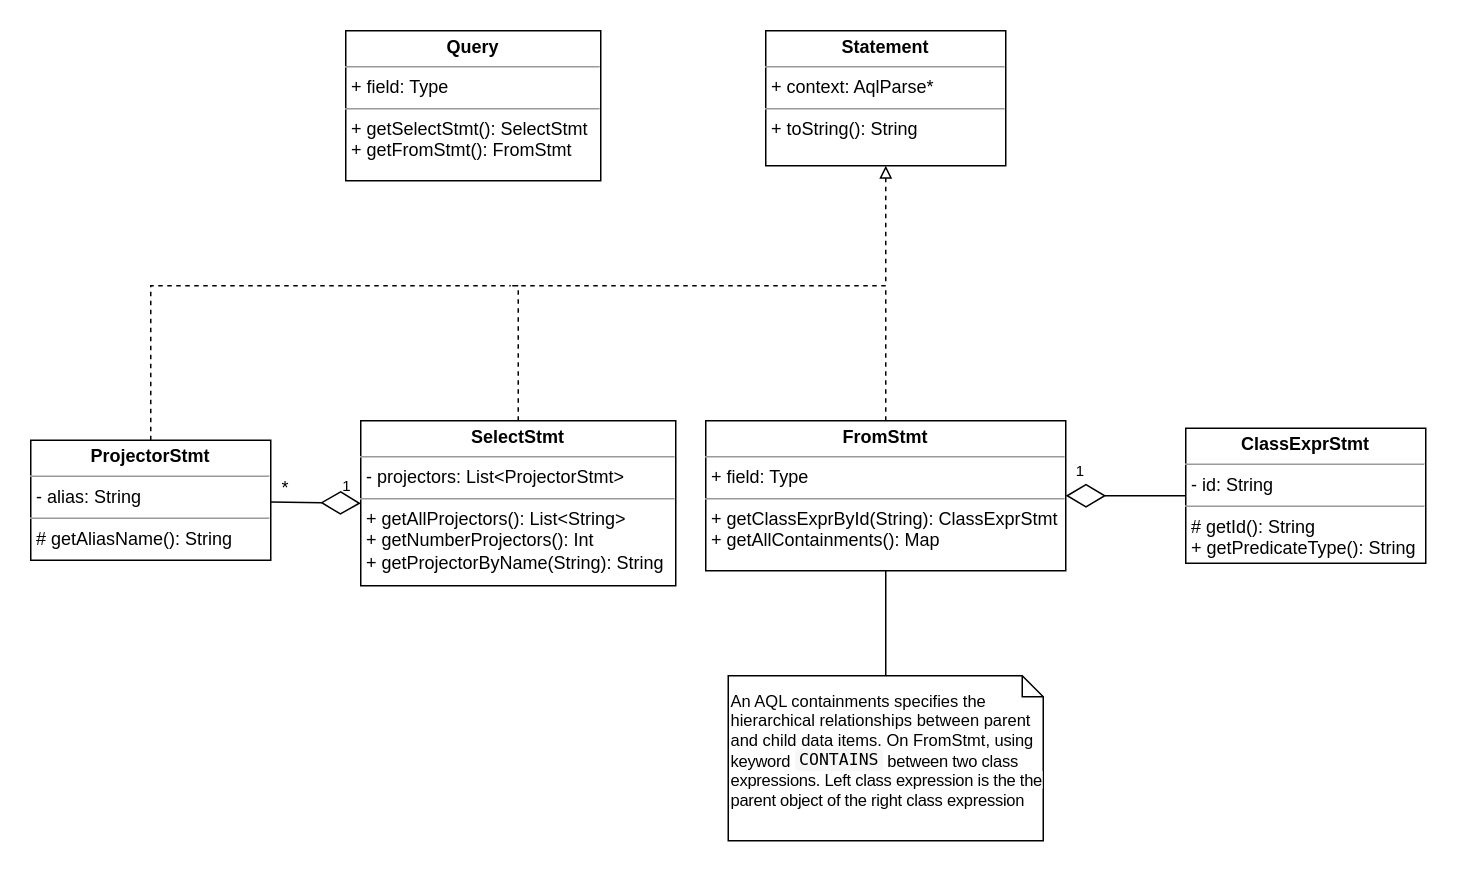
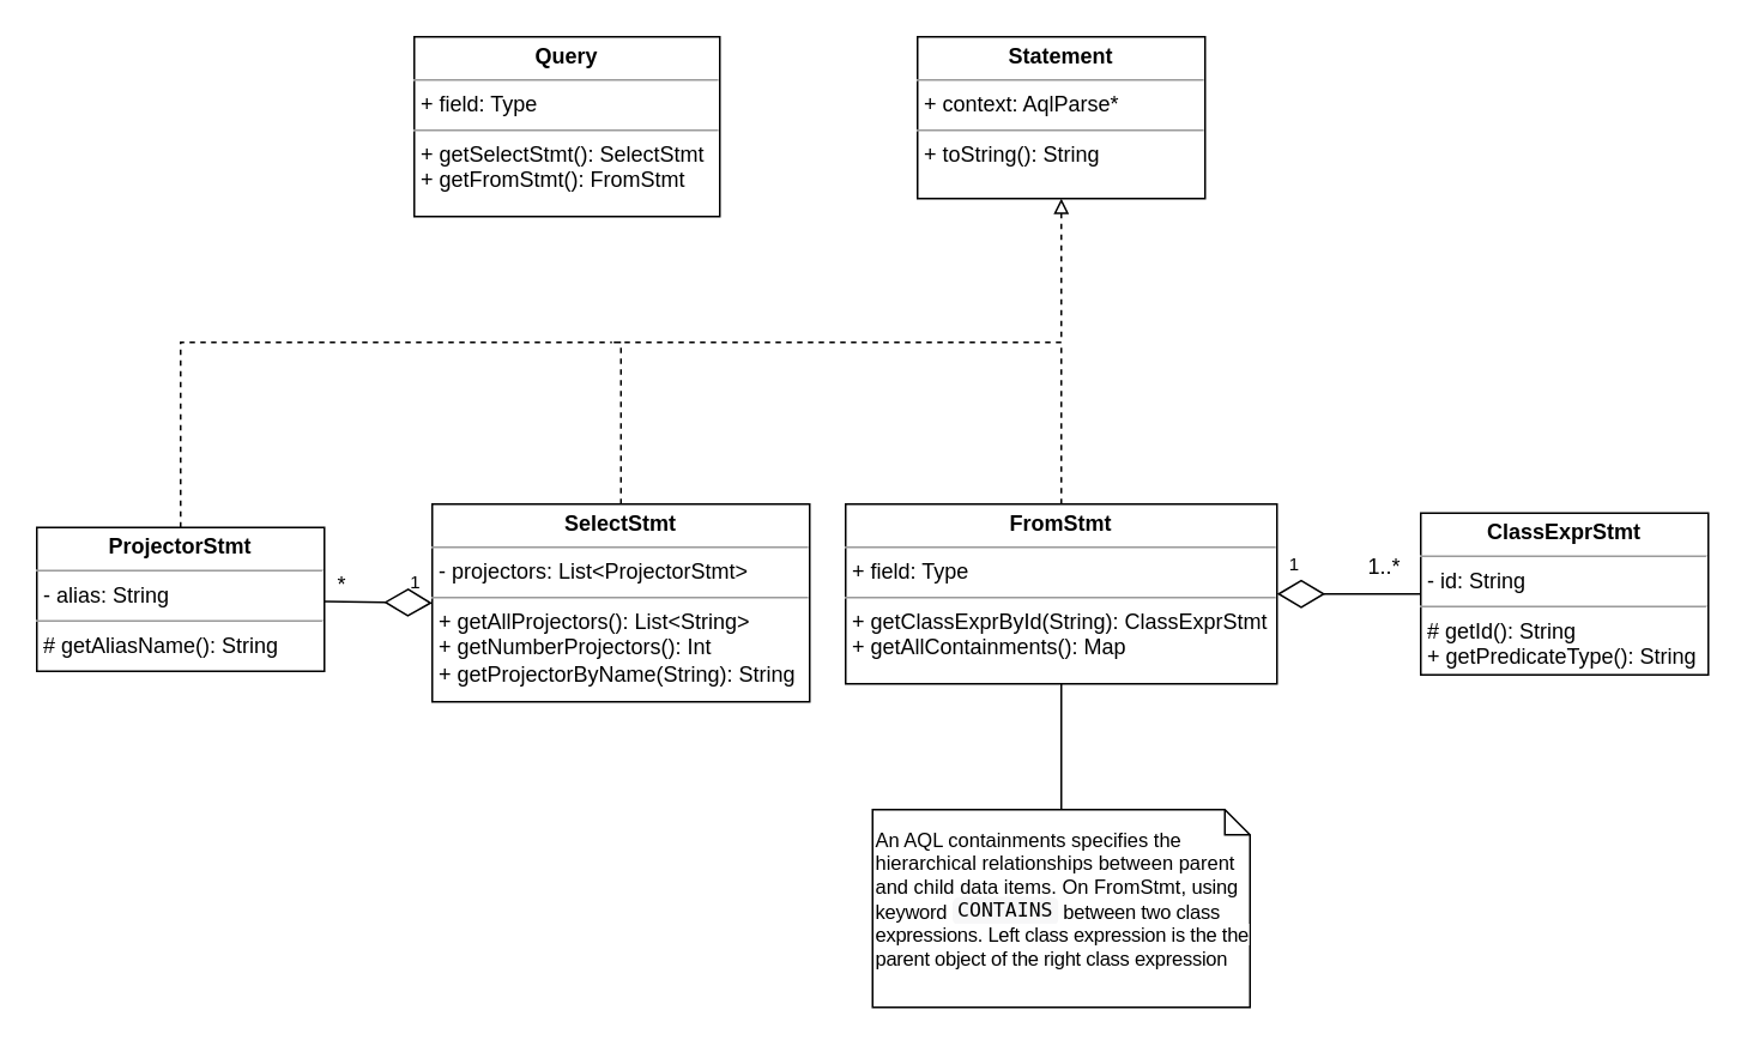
  <mxCell id="0" />
  <mxCell id="1" parent="0" />
  <mxCell id="2" value="&lt;p style=&quot;margin: 0px ; margin-top: 4px ; text-align: center&quot;&gt;&lt;b&gt;Query&lt;/b&gt;&lt;/p&gt;&lt;hr size=&quot;1&quot;&gt;&lt;p style=&quot;margin: 0px ; margin-left: 4px&quot;&gt;+ field: Type&lt;/p&gt;&lt;hr size=&quot;1&quot;&gt;&lt;p style=&quot;margin: 0px ; margin-left: 4px&quot;&gt;+ getSelectStmt(): SelectStmt&lt;/p&gt;&lt;p style=&quot;margin: 0px ; margin-left: 4px&quot;&gt;+ getFromStmt(): FromStmt&lt;br&gt;&lt;/p&gt;" style="verticalAlign=top;align=left;overflow=fill;fontSize=12;fontFamily=Helvetica;html=1;" parent="1" vertex="1"><mxGeometry x="230" y="20" width="170" height="100" as="geometry" /></mxCell>
  <mxCell id="3" value="&lt;p style=&quot;margin: 0px ; margin-top: 4px ; text-align: center&quot;&gt;&lt;b&gt;SelectStmt&lt;/b&gt;&lt;br&gt;&lt;/p&gt;&lt;hr size=&quot;1&quot;&gt;&lt;p style=&quot;margin: 0px ; margin-left: 4px&quot;&gt;- projectors: List&amp;lt;ProjectorStmt&amp;gt;&lt;br&gt;&lt;/p&gt;&lt;hr size=&quot;1&quot;&gt;&lt;p style=&quot;margin: 0px ; margin-left: 4px&quot;&gt;+ getAllProjectors(): List&amp;lt;String&amp;gt;&lt;/p&gt;&lt;p style=&quot;margin: 0px ; margin-left: 4px&quot;&gt;+ getNumberProjectors(): Int&lt;/p&gt;&lt;p style=&quot;margin: 0px ; margin-left: 4px&quot;&gt;+ getProjectorByName(String): String&lt;/p&gt;" style="verticalAlign=top;align=left;overflow=fill;fontSize=12;fontFamily=Helvetica;html=1;" parent="1" vertex="1"><mxGeometry x="240" y="280" width="210" height="110" as="geometry" /></mxCell>
  <mxCell id="4" value="&lt;p style=&quot;margin: 0px ; margin-top: 4px ; text-align: center&quot;&gt;&lt;b&gt;Statement&lt;/b&gt;&lt;/p&gt;&lt;hr size=&quot;1&quot;&gt;&lt;p style=&quot;margin: 0px ; margin-left: 4px&quot;&gt;+ context: AqlParse*&lt;/p&gt;&lt;hr size=&quot;1&quot;&gt;&lt;p style=&quot;margin: 0px ; margin-left: 4px&quot;&gt;+ toString(): String&lt;/p&gt;" style="verticalAlign=top;align=left;overflow=fill;fontSize=12;fontFamily=Helvetica;html=1;" parent="1" vertex="1"><mxGeometry x="510" y="20" width="160" height="90" as="geometry" /></mxCell>
  <mxCell id="5" value="" style="endArrow=block;dashed=1;endFill=0;html=1;entryX=0.5;entryY=1;entryDx=0;entryDy=0;exitX=0.5;exitY=0;exitDx=0;exitDy=0;edgeStyle=orthogonalEdgeStyle;rounded=0;" parent="1" source="3" target="4" edge="1"><mxGeometry width="160" relative="1" as="geometry"><mxPoint x="480" y="180" as="sourcePoint" /><mxPoint x="640" y="180" as="targetPoint" /><Array as="points"><mxPoint x="340" y="190" /><mxPoint x="560" y="190" /></Array></mxGeometry></mxCell>
  <mxCell id="6" style="edgeStyle=orthogonalEdgeStyle;rounded=0;orthogonalLoop=1;jettySize=auto;html=1;exitX=0.5;exitY=0;exitDx=0;exitDy=0;dashed=1;startArrow=none;startFill=0;endArrow=none;endFill=0;strokeWidth=1;" parent="1" source="7" edge="1"><mxGeometry relative="1" as="geometry"><mxPoint x="590" y="190" as="targetPoint" /></mxGeometry></mxCell>
  <mxCell id="7" value="&lt;p style=&quot;margin: 0px ; margin-top: 4px ; text-align: center&quot;&gt;&lt;b&gt;FromStmt&lt;/b&gt;&lt;br&gt;&lt;/p&gt;&lt;hr size=&quot;1&quot;&gt;&lt;p style=&quot;margin: 0px ; margin-left: 4px&quot;&gt;+ field: Type&lt;/p&gt;&lt;hr size=&quot;1&quot;&gt;&lt;p style=&quot;margin: 0px ; margin-left: 4px&quot;&gt;+ getClassExprById(String): ClassExprStmt&lt;/p&gt;&lt;p style=&quot;margin: 0px ; margin-left: 4px&quot;&gt;+ getAllContainments(): Map&lt;br&gt;&lt;/p&gt;" style="verticalAlign=top;align=left;overflow=fill;fontSize=12;fontFamily=Helvetica;html=1;" parent="1" vertex="1"><mxGeometry x="470" y="280" width="240" height="100" as="geometry" /></mxCell>
  <mxCell id="8" style="edgeStyle=orthogonalEdgeStyle;rounded=0;orthogonalLoop=1;jettySize=auto;html=1;dashed=1;startArrow=none;startFill=0;endArrow=none;endFill=0;strokeWidth=1;exitX=0.5;exitY=0;exitDx=0;exitDy=0;" parent="1" source="9" edge="1"><mxGeometry relative="1" as="geometry"><mxPoint x="340" y="190" as="targetPoint" /><Array as="points"><mxPoint x="100" y="190" /></Array></mxGeometry></mxCell>
  <mxCell id="9" value="&lt;p style=&quot;margin: 0px ; margin-top: 4px ; text-align: center&quot;&gt;&lt;b&gt;ProjectorStmt&lt;/b&gt;&lt;br&gt;&lt;/p&gt;&lt;hr size=&quot;1&quot;&gt;&lt;p style=&quot;margin: 0px ; margin-left: 4px&quot;&gt;- alias: String&lt;br&gt;&lt;/p&gt;&lt;hr size=&quot;1&quot;&gt;&lt;p style=&quot;margin: 0px ; margin-left: 4px&quot;&gt;&lt;span&gt;# getAliasName(): String&lt;/span&gt;&lt;br&gt;&lt;/p&gt;" style="verticalAlign=top;align=left;overflow=fill;fontSize=12;fontFamily=Helvetica;html=1;" parent="1" vertex="1"><mxGeometry x="20" y="293" width="160" height="80" as="geometry" /></mxCell>
  <mxCell id="10" value="" style="endArrow=diamondThin;endFill=0;endSize=24;html=1;strokeWidth=1;entryX=0;entryY=0.5;entryDx=0;entryDy=0;" parent="1" source="9" target="3" edge="1"><mxGeometry width="160" relative="1" as="geometry"><mxPoint x="100" y="440" as="sourcePoint" /><mxPoint x="260" y="440" as="targetPoint" /></mxGeometry></mxCell>
  <mxCell id="11" value="*" style="text;html=1;strokeColor=none;fillColor=none;align=center;verticalAlign=middle;whiteSpace=wrap;rounded=0;" vertex="1" parent="1"><mxGeometry x="170" y="315" width="40" height="20" as="geometry" /></mxCell>
  <mxCell id="12" value="1" style="text;html=1;strokeColor=none;fillColor=none;align=center;verticalAlign=middle;whiteSpace=wrap;rounded=0;fontSize=10;" vertex="1" parent="1"><mxGeometry x="211" y="313" width="40" height="20" as="geometry" /></mxCell>
  <mxCell id="13" value="&lt;p style=&quot;margin: 0px ; margin-top: 4px ; text-align: center&quot;&gt;&lt;b&gt;ClassExprStmt&lt;/b&gt;&lt;br&gt;&lt;/p&gt;&lt;hr size=&quot;1&quot;&gt;&lt;p style=&quot;margin: 0px ; margin-left: 4px&quot;&gt;- id: String&lt;/p&gt;&lt;hr size=&quot;1&quot;&gt;&lt;p style=&quot;margin: 0px ; margin-left: 4px&quot;&gt;# getId(): String&lt;/p&gt;&lt;p style=&quot;margin: 0px ; margin-left: 4px&quot;&gt;+ getPredicateType(): String&lt;br&gt;&lt;/p&gt;" style="verticalAlign=top;align=left;overflow=fill;fontSize=12;fontFamily=Helvetica;html=1;" vertex="1" parent="1"><mxGeometry x="790" y="285" width="160" height="90" as="geometry" /></mxCell>
  <mxCell id="14" value="" style="endArrow=diamondThin;endFill=0;endSize=24;html=1;entryX=1;entryY=0.5;entryDx=0;entryDy=0;" edge="1" parent="1" source="13" target="7"><mxGeometry width="160" relative="1" as="geometry"><mxPoint x="660" y="380" as="sourcePoint" /><mxPoint x="820" y="380" as="targetPoint" /></mxGeometry></mxCell>
  <mxCell id="15" value="1" style="text;html=1;strokeColor=none;fillColor=none;align=center;verticalAlign=middle;whiteSpace=wrap;rounded=0;fontSize=10;" vertex="1" parent="1"><mxGeometry x="700" y="303" width="40" height="20" as="geometry" /></mxCell>
+ <mxCell id="16" value="1..*" style="text;html=1;strokeColor=none;fillColor=none;align=center;verticalAlign=middle;whiteSpace=wrap;rounded=0;" vertex="1" parent="1"><mxGeometry x="750" y="305" width="40" height="20" as="geometry" /></mxCell>
  <mxCell id="17" style="rounded=0;orthogonalLoop=1;jettySize=auto;html=1;exitX=0.5;exitY=0;exitDx=0;exitDy=0;exitPerimeter=0;entryX=0.5;entryY=1;entryDx=0;entryDy=0;fontSize=10;endArrow=none;endFill=0;" edge="1" parent="1" source="18" target="7"><mxGeometry relative="1" as="geometry" /></mxCell>
  <mxCell id="18" value="&lt;p&gt;&lt;font style=&quot;font-size: 11px&quot;&gt;An AQL containments specifies the hierarchical relationships between parent and child data items. On FromStmt,&amp;nbsp;&lt;span style=&quot;letter-spacing: -0.168px ; background-color: rgb(255 , 255 , 255)&quot;&gt;using keyword&amp;nbsp;&lt;/span&gt;&lt;code style=&quot;box-sizing: border-box ; letter-spacing: 0px ; padding: 0.1em 0.5ex ; word-spacing: -0.15em ; background-color: rgb(247 , 247 , 248) ; border-radius: 4px ; line-height: 1.2&quot;&gt;CONTAINS&lt;/code&gt;&lt;span style=&quot;letter-spacing: -0.168px ; background-color: rgb(255 , 255 , 255)&quot;&gt;&amp;nbsp;between two class expressions. Left class expression is the the parent object of the right class expression&lt;/span&gt;&lt;/font&gt;&lt;/p&gt;" style="shape=note;whiteSpace=wrap;html=1;size=14;verticalAlign=top;align=left;spacingTop=-6;fontSize=10;" vertex="1" parent="1"><mxGeometry x="485" y="450" width="210" height="110" as="geometry" /></mxCell>
